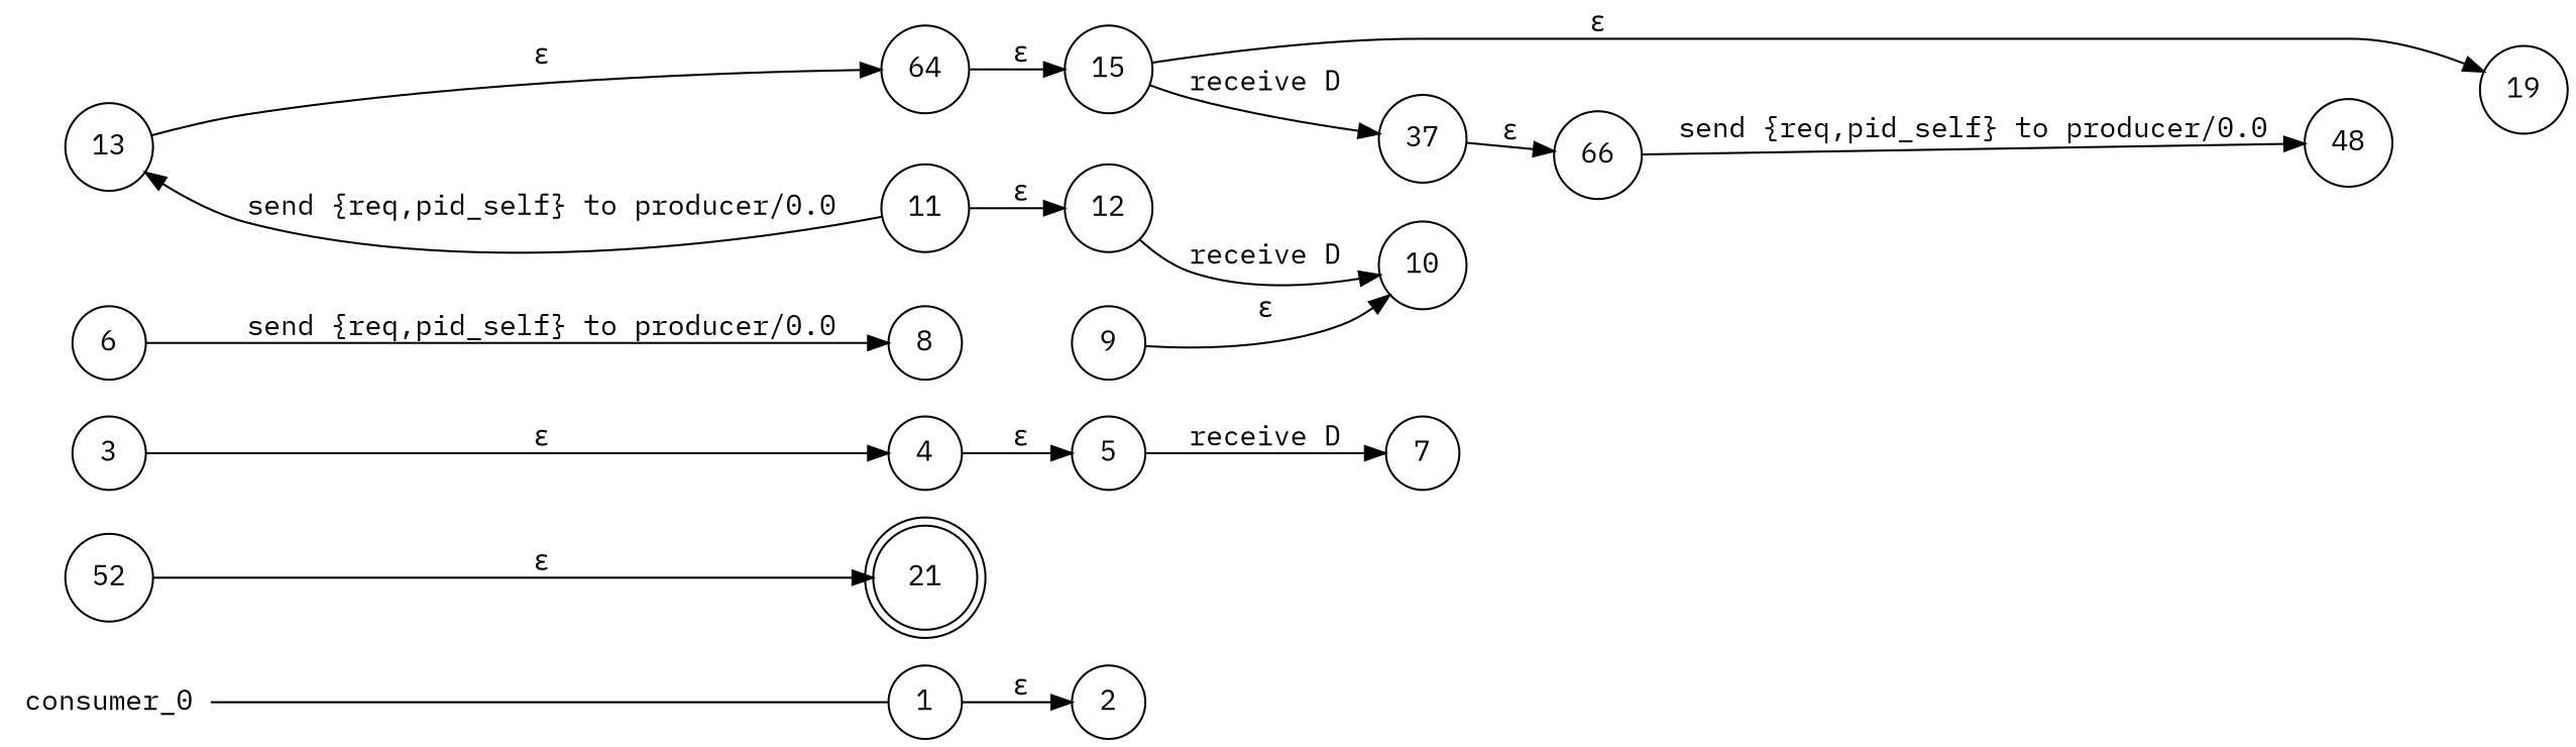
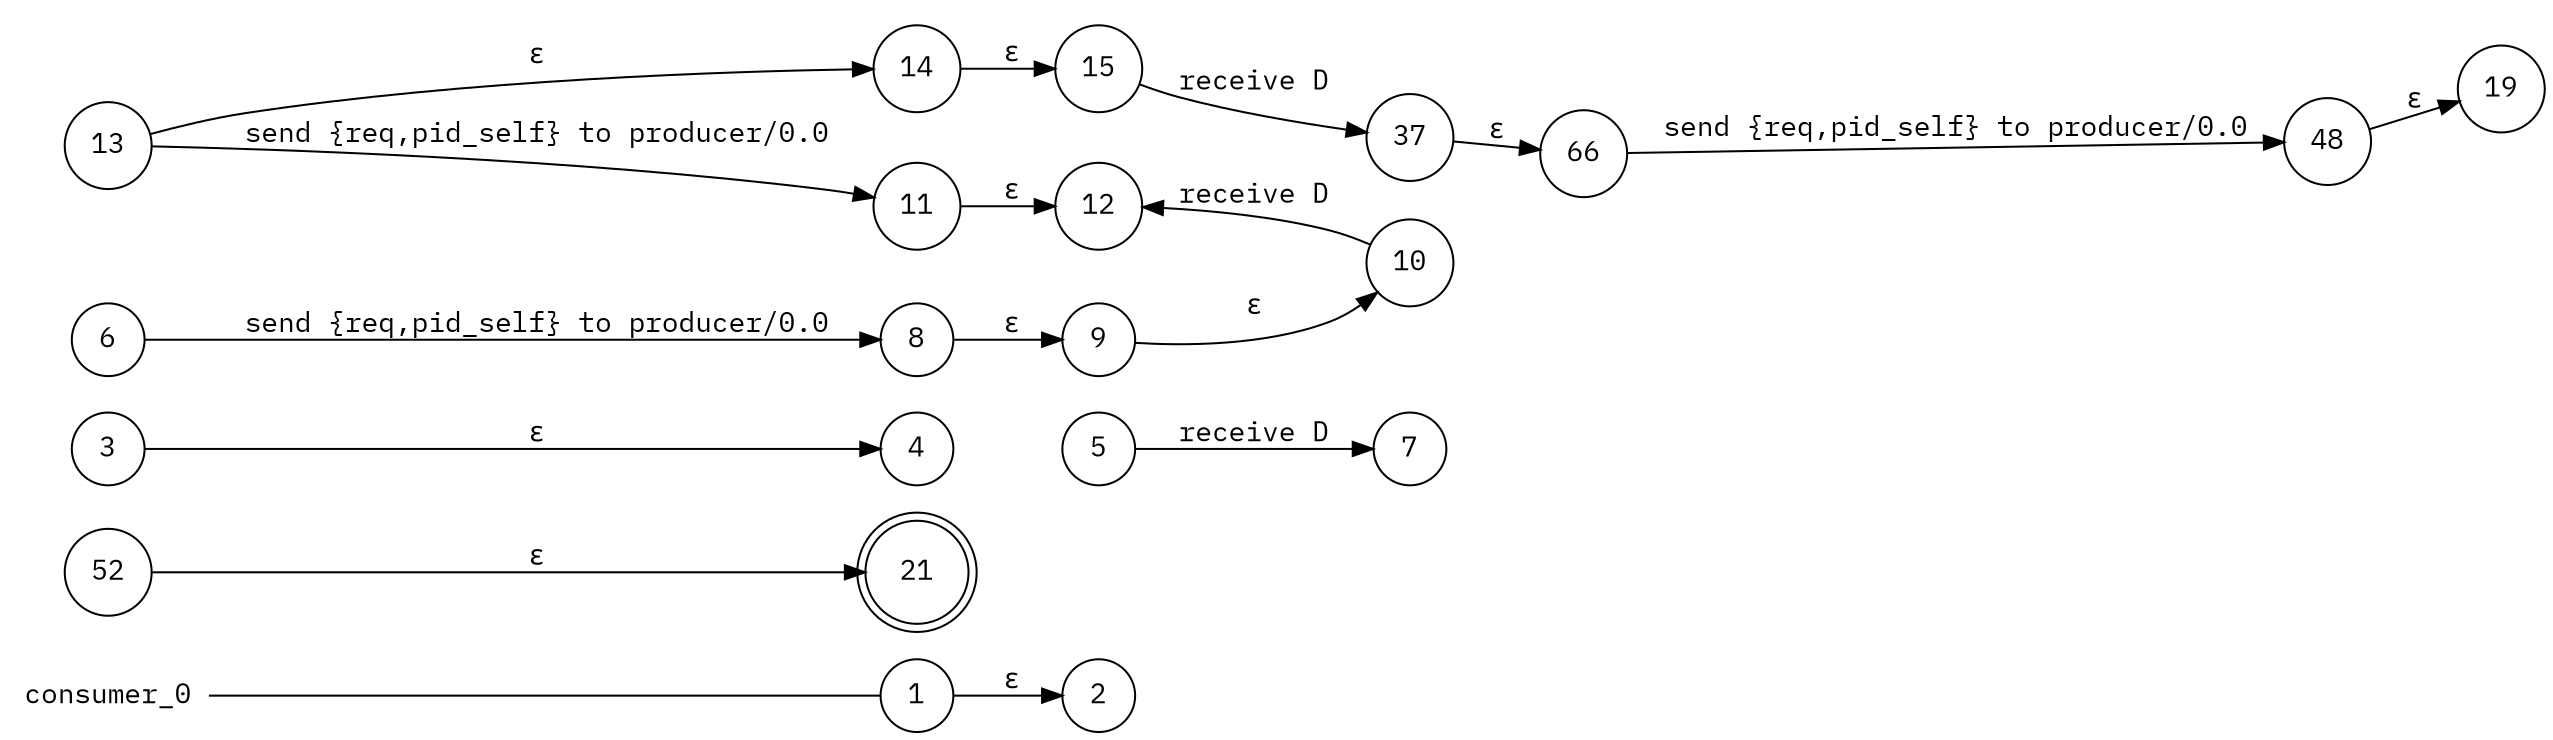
  digraph {
    fontname="IBM Plex Mono"
    rankdir=LR
    node [fontname="IBM Plex Mono" shape=circle]
    edge [fontname="IBM Plex Mono"]
    n1 [label=consumer_0 shape=plaintext]
    n2 [label=1]
    n3 [label=2]
    n4 [label=52]
    n5 [label=21 shape=doublecircle]
    n6 [label=5]
    n7 [label=7]
    n8 [label=15]
    n9 [label=37]
    n10 [label=66]
    n11 [label=19]
    n12 [label=12]
    n13 [label=11]
    n14 [label=13]
-   n15 [label=64]
+   n15 [label=14]
    n16 [label=48]
    n17 [label=6]
    n18 [label=8]
    n19 [label=9]
    n20 [label=10]
    n21 [label=3]
    n22 [label=4]
    n1 -> n2 [arrowhead=none]
    n2 -> n3 [label="ɛ"]
    n4 -> n5 [label="ɛ"]
    n6 -> n7 [label="receive D"]
    n8 -> n9 [label="receive D"]
    n9 -> n10 [label="ɛ"]
    n10 -> n16 [label="send {req,pid_self} to producer/0.0"]
    n13 -> n12 [label="ɛ"]
-   n13 -> n14 [label="send {req,pid_self} to producer/0.0"]
+   n14 -> n13 [label="send {req,pid_self} to producer/0.0"]
    n14 -> n15 [label="ɛ"]
    n15 -> n8 [label="ɛ"]
-   n8 -> n11 [label="ɛ"]
+   n16 -> n11 [label="ɛ"]
    n17 -> n18 [label="send {req,pid_self} to producer/0.0"]
+   n18 -> n19 [label="ɛ"]
    n19 -> n20 [label="ɛ"]
-   n12 -> n20 [label="receive D"]
+   n20 -> n12 [label="receive D"]
    n21 -> n22 [label="ɛ"]
-   n22 -> n6 [label="ɛ"]
  }
